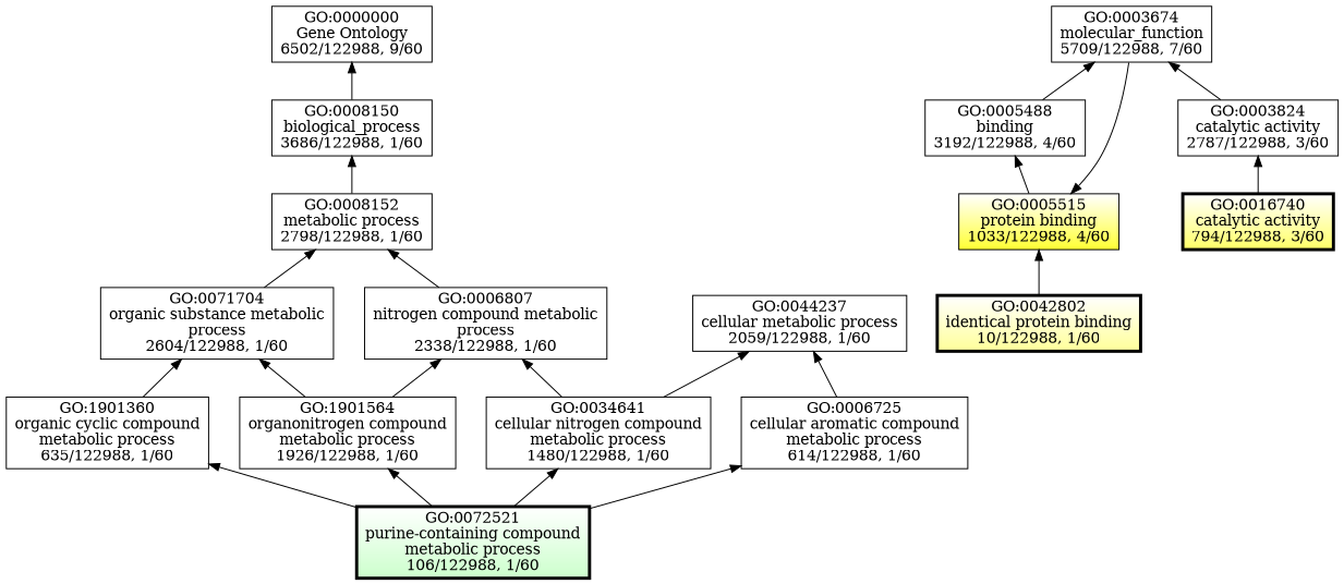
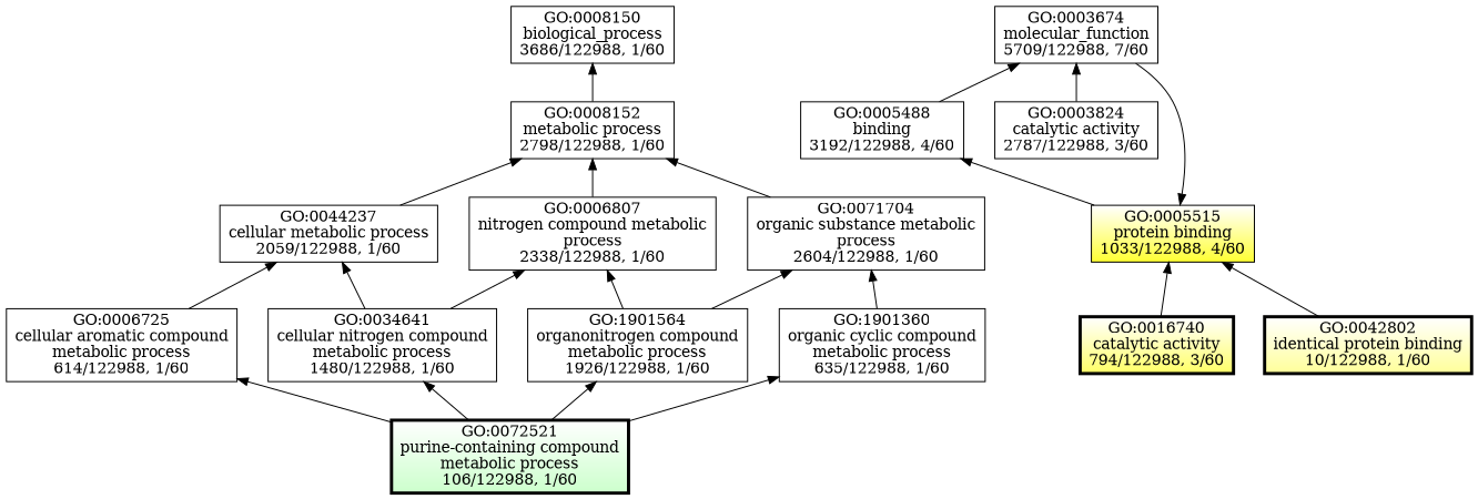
  digraph {
    nodesep=0.4
    node [shape=box]
    edge [color=black dir=back]
-   n1 [label="GO:0000000\nGene Ontology\n6502/122988, 9/60"]
    n2 [label="GO:0008150\nbiological_process\n3686/122988, 1/60"]
    n3 [label="GO:0008152\nmetabolic process\n2798/122988, 1/60"]
    n4 [label="GO:0003674\nmolecular_function\n5709/122988, 7/60"]
    n5 [label="GO:0005488\nbinding\n3192/122988, 4/60"]
    n6 [label="GO:0003824\ncatalytic activity\n2787/122988, 3/60"]
    n7 [label="GO:1901564\norganonitrogen compound\nmetabolic process\n1926/122988, 1/60"]
    n8 [fillcolor="white:0.333333,0.200000,1.000000" gradientangle=270 label="GO:0072521\npurine-containing compound\nmetabolic process\n106/122988, 1/60" style="filled,setlinewidth(3)"]
    n9 [label="GO:0044237\ncellular metabolic process\n2059/122988, 1/60"]
    n10 [label="GO:0006725\ncellular aromatic compound\nmetabolic process\n614/122988, 1/60"]
    n11 [label="GO:0034641\ncellular nitrogen compound\nmetabolic process\n1480/122988, 1/60"]
    n12 [fillcolor="white:0.166667,0.600000,1.000000" gradientangle=270 label="GO:0016740\ncatalytic activity\n794/122988, 3/60" style="filled,setlinewidth(3)"]
    n13 [fillcolor="white:0.166667,0.800000,1.000000" gradientangle=270 label="GO:0005515\nprotein binding\n1033/122988, 4/60" style=filled]
    n14 [fillcolor="white:0.166667,0.400000,1.000000" gradientangle=270 label="GO:0042802\nidentical protein binding\n10/122988, 1/60" style="filled,setlinewidth(3)"]
    n15 [label="GO:1901360\norganic cyclic compound\nmetabolic process\n635/122988, 1/60"]
    n16 [label="GO:0006807\nnitrogen compound metabolic\nprocess\n2338/122988, 1/60"]
    n17 [label="GO:0071704\norganic substance metabolic\nprocess\n2604/122988, 1/60"]
-   n1 -> n2
    n2 -> n3
+   n3 -> n9
    n3 -> n16
    n3 -> n17
    n4 -> n5
    n4 -> n6
    n5 -> n13
-   n6 -> n12
+   n13 -> n12
    n7 -> n8
    n9 -> n10
    n9 -> n11
    n10 -> n8
    n11 -> n8
    n13 -> n4
    n13 -> n14
    n15 -> n8
    n16 -> n7
    n16 -> n11
    n17 -> n7
    n17 -> n15
  }
